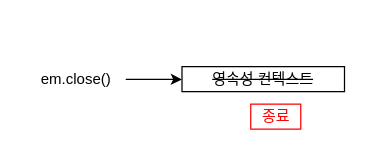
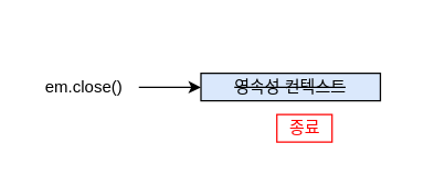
  <mxCell id="0" />
  <mxCell id="1" parent="0" />
  <mxCell id="2" value="" style="rounded=0;whiteSpace=wrap;html=1;fontSize=12;fillColor=default;strokeColor=none;" parent="1" vertex="1"><mxGeometry x="25" y="20.55" width="260" height="84.9" as="geometry" /></mxCell>
- <mxCell id="3" value="&lt;span style=&quot;font-size: 12px;&quot;&gt;&lt;strike&gt;영속성 컨텍스트&lt;/strike&gt;&lt;/span&gt;" style="rounded=0;whiteSpace=wrap;html=1;fontSize=10;" parent="1" vertex="1"><mxGeometry x="145" y="52.81" width="130" height="20" as="geometry" /></mxCell>
+ <mxCell id="3" value="&lt;span style=&quot;font-size: 12px;&quot;&gt;&lt;strike&gt;영속성 컨텍스트&lt;/strike&gt;&lt;/span&gt;" style="rounded=0;whiteSpace=wrap;html=1;fontSize=10;fillColor=#dae8fc;" parent="1" vertex="1"><mxGeometry x="145" y="52.81" width="130" height="20" as="geometry" /></mxCell>
  <mxCell id="4" value="" style="edgeStyle=none;html=1;" parent="1" source="5" edge="1"><mxGeometry relative="1" as="geometry"><mxPoint x="145" y="63" as="targetPoint" /></mxGeometry></mxCell>
  <mxCell id="5" value="em.close()" style="text;html=1;align=center;verticalAlign=middle;resizable=0;points=[];autosize=1;strokeColor=none;fillColor=none;" parent="1" vertex="1"><mxGeometry x="20" y="47.81" width="80" height="30" as="geometry" /></mxCell>
  <mxCell id="6" value="&lt;font color=&quot;#ff0000&quot;&gt;종료&lt;/font&gt;" style="text;html=1;align=center;verticalAlign=middle;resizable=0;points=[];autosize=1;strokeColor=#FF0000;fillColor=default;strokeWidth=1;spacing=0;" parent="1" vertex="1"><mxGeometry x="200" y="82.81" width="40" height="20" as="geometry" /></mxCell>
